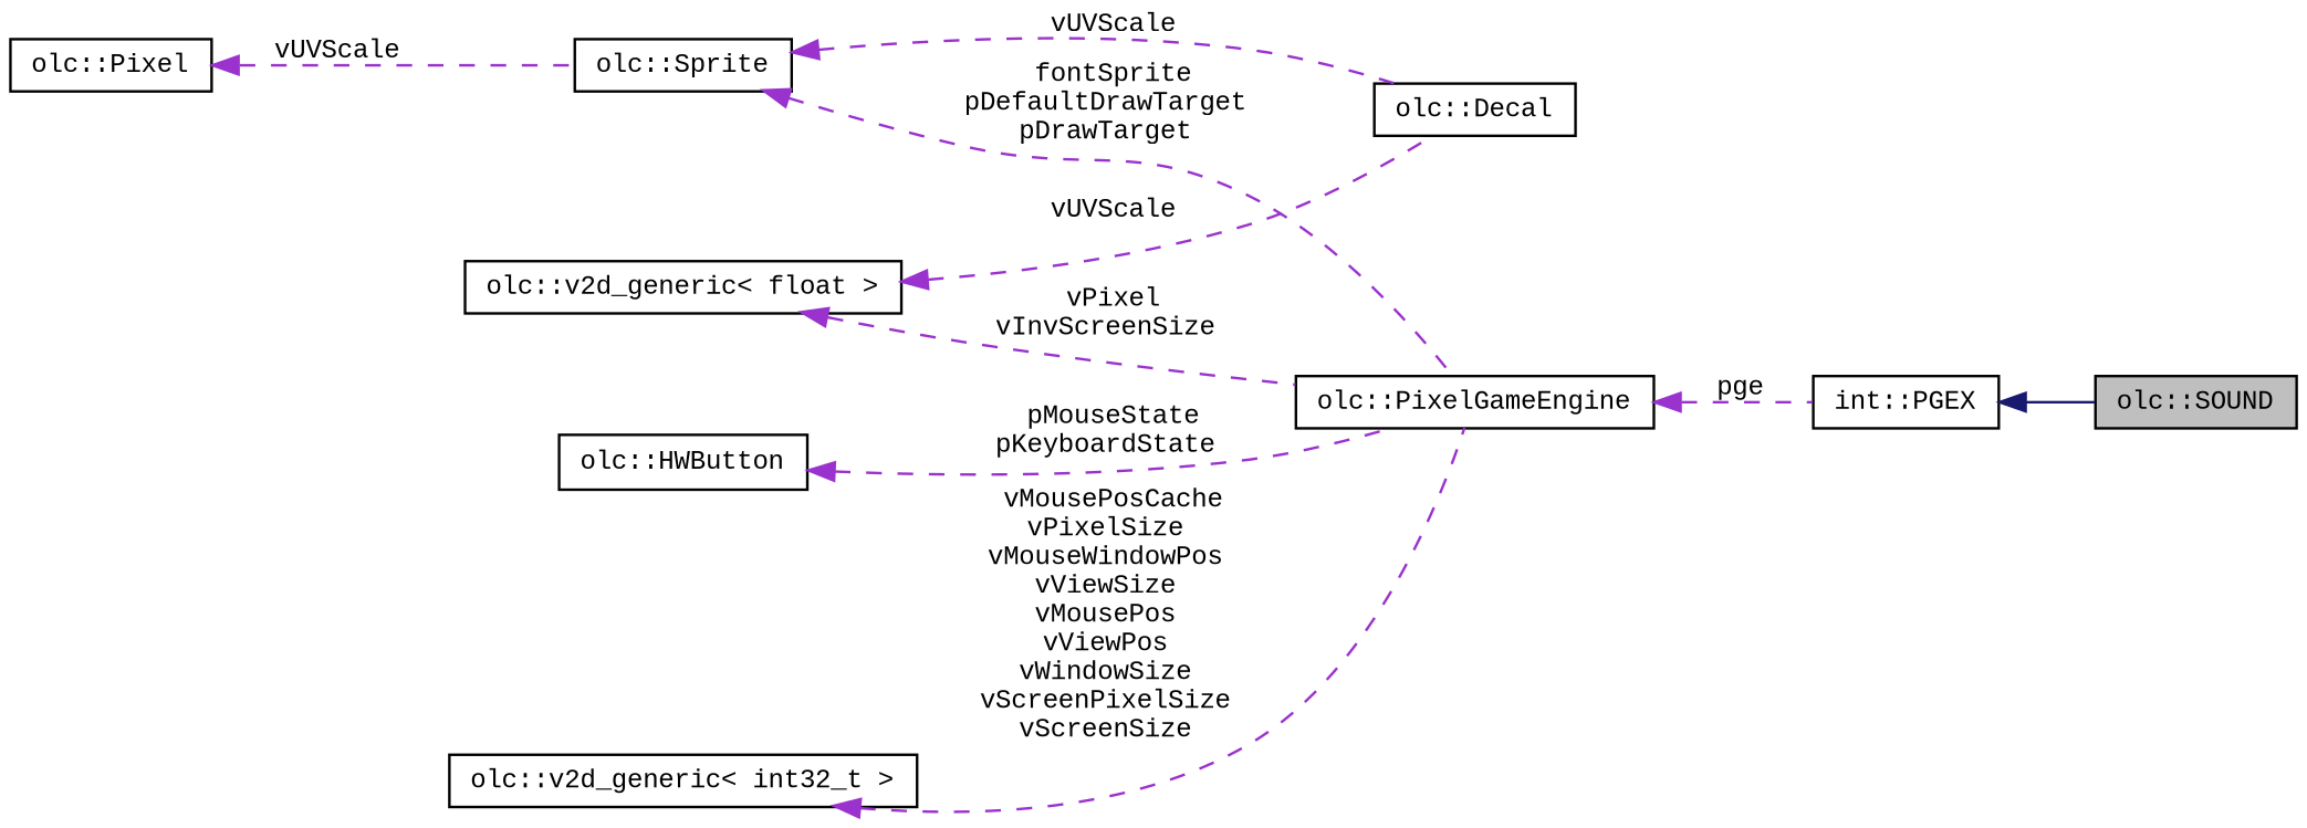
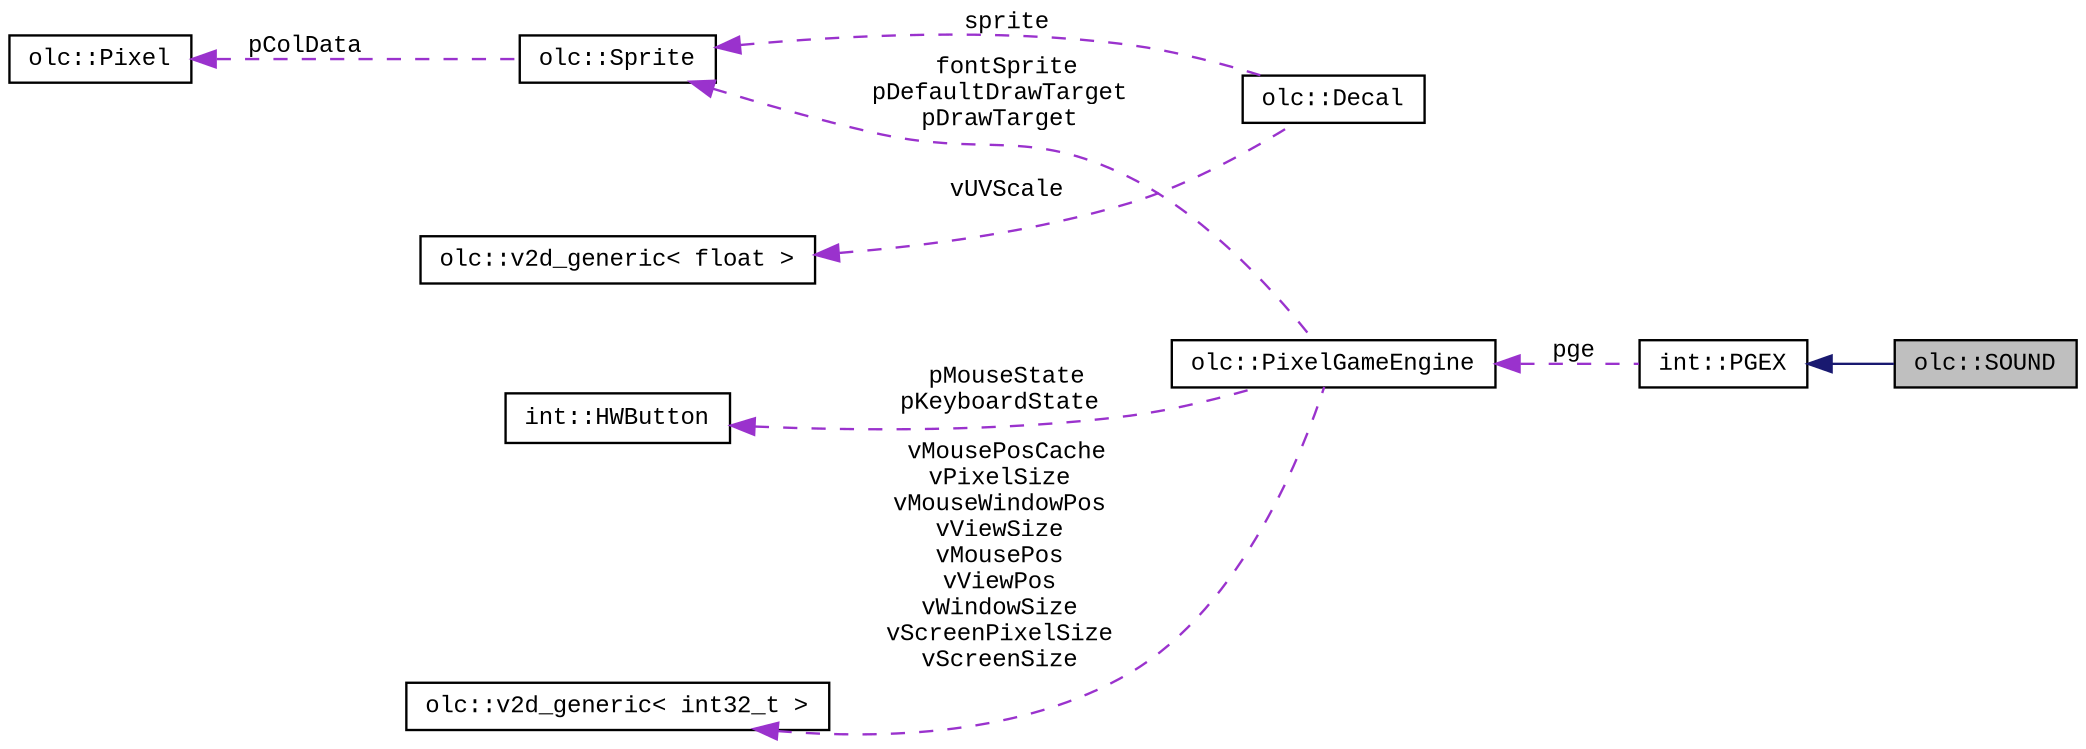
  digraph {
    fontname="Liberation Mono"
    rankdir=LR
    node [color=black fillcolor=white fontname="Liberation Mono" fontsize=10 shape=record style=filled]
    edge [color=darkorchid3 dir=back fontname="Liberation Mono" fontsize=10 labelfontname=Helvetica labelfontsize=10 style=dashed]
    n1 [fillcolor=grey75 fontcolor=black height=0.2 label="olc::SOUND" width=0.4]
    n2 [height=0.2 label="int::PGEX" width=0.4]
    n3 [height=0.2 label="olc::PixelGameEngine" width=0.4]
    n4 [height=0.2 label="olc::Decal" width=0.4]
    n5 [height=0.2 label="olc::Sprite" width=0.4]
    n6 [height=0.2 label="olc::Pixel" width=0.4]
    n7 [height=0.2 label="olc::v2d_generic\< float \>" width=0.4]
-   n8 [height=0.2 label="olc::HWButton" width=0.4]
+   n8 [height=0.2 label="int::HWButton" width=0.4]
    n9 [height=0.2 label="olc::v2d_generic\< int32_t \>" width=0.4]
    n2 -> n1 [color=midnightblue style=solid]
    n3 -> n2 [label=" pge"]
    n5 -> n3 [label=" fontSprite\npDefaultDrawTarget\npDrawTarget"]
-   n5 -> n4 [label=" vUVScale"]
-   n6 -> n5 [label=" vUVScale"]
-   n7 -> n3 [label=" vPixel\nvInvScreenSize"]
+   n5 -> n4 [label=" sprite"]
+   n6 -> n5 [label=" pColData"]
    n7 -> n4 [label=" vUVScale"]
    n8 -> n3 [label=" pMouseState\npKeyboardState"]
    n9 -> n3 [label=" vMousePosCache\nvPixelSize\nvMouseWindowPos\nvViewSize\nvMousePos\nvViewPos\nvWindowSize\nvScreenPixelSize\nvScreenSize"]
  }
